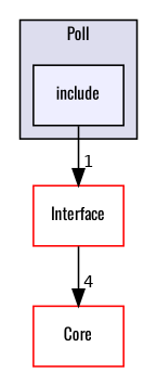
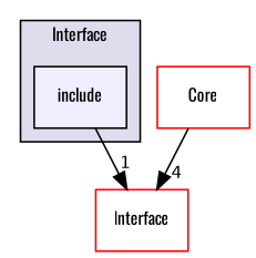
  digraph {
    compound=true
    fontname=Oswald
    node [fillcolor=white fontname=Oswald fontsize=10 shape=box style=filled color=red]
    edge [fontname=Oswald labeldistance=1.5 labelfontname=Helvetica labelfontsize=10]
    n1 [fillcolor="#eeeeff" label=include pencolor=black color=""]
    n2 [label=Interface]
    n3 [label=Core]
    subgraph cluster_1 {
      bgcolor="#ddddee"
      fontsize=10
-     label=Poll
+     label=Interface
      pencolor=black
      n1
    }
    n1 -> n2 [headlabel=1]
-   n2 -> n3 [headlabel=4]
+   n3 -> n2 [headlabel=4]
  }
